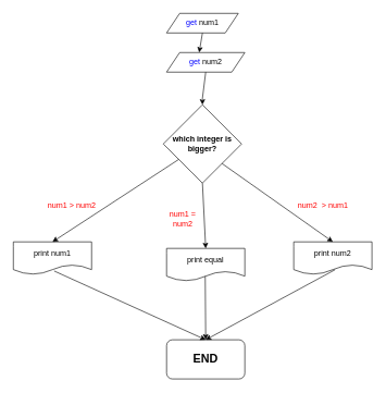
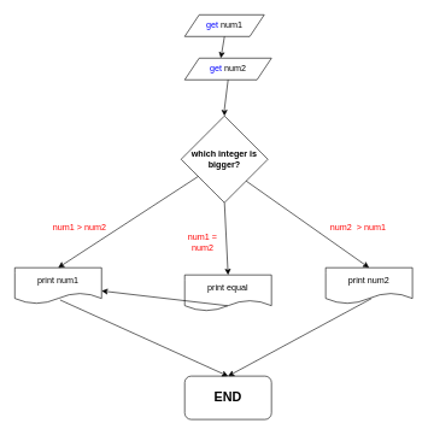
  <mxCell id="0" />
  <mxCell id="1" parent="0" />
  <mxCell id="2" value="&lt;font color=&quot;#0000ff&quot;&gt;get&lt;/font&gt; num1" style="shape=parallelogram;perimeter=parallelogramPerimeter;whiteSpace=wrap;html=1;fixedSize=1;" vertex="1" parent="1"><mxGeometry x="255" y="20" width="110" height="30" as="geometry" /></mxCell>
  <mxCell id="3" value="&lt;font color=&quot;#0000ff&quot;&gt;get&lt;/font&gt; num2" style="shape=parallelogram;perimeter=parallelogramPerimeter;whiteSpace=wrap;html=1;fixedSize=1;" vertex="1" parent="1"><mxGeometry x="255" y="80" width="120" height="30" as="geometry" /></mxCell>
  <mxCell id="4" value="" style="endArrow=classic;html=1;rounded=0;exitX=0.5;exitY=1;exitDx=0;exitDy=0;" edge="1" parent="1" source="2" target="3"><mxGeometry width="50" height="50" relative="1" as="geometry"><mxPoint x="320" y="10" as="sourcePoint" /><mxPoint x="320" y="30" as="targetPoint" /><Array as="points"><mxPoint x="305" y="80" /></Array></mxGeometry></mxCell>
  <mxCell id="5" value="&lt;b&gt;which integer is bigger?&lt;/b&gt;" style="rhombus;whiteSpace=wrap;html=1;" vertex="1" parent="1"><mxGeometry x="250" y="160" width="120" height="120" as="geometry" /></mxCell>
  <mxCell id="6" value="" style="endArrow=classic;html=1;rounded=0;exitX=0.5;exitY=1;exitDx=0;exitDy=0;entryX=0.5;entryY=0;entryDx=0;entryDy=0;" edge="1" parent="1" source="3" target="5"><mxGeometry width="50" height="50" relative="1" as="geometry"><mxPoint x="280" y="160" as="sourcePoint" /><mxPoint x="330" y="110" as="targetPoint" /><Array as="points"><mxPoint x="310" y="150" /></Array></mxGeometry></mxCell>
  <mxCell id="7" value="print num2" style="shape=document;whiteSpace=wrap;html=1;boundedLbl=1;" vertex="1" parent="1"><mxGeometry x="450" y="370" width="120" height="50" as="geometry" /></mxCell>
  <mxCell id="8" value="print num1" style="shape=document;whiteSpace=wrap;html=1;boundedLbl=1;" vertex="1" parent="1"><mxGeometry x="20" y="370" width="120" height="50" as="geometry" /></mxCell>
  <mxCell id="9" value="print equal" style="shape=document;whiteSpace=wrap;html=1;boundedLbl=1;" vertex="1" parent="1"><mxGeometry x="255" y="380" width="120" height="50" as="geometry" /></mxCell>
  <mxCell id="10" value="" style="endArrow=classic;html=1;rounded=0;entryX=0.5;entryY=0;entryDx=0;entryDy=0;" edge="1" parent="1" source="5" target="8"><mxGeometry width="50" height="50" relative="1" as="geometry"><mxPoint x="280" y="320" as="sourcePoint" /><mxPoint x="330" y="270" as="targetPoint" /></mxGeometry></mxCell>
  <mxCell id="11" value="" style="endArrow=classic;html=1;rounded=0;entryX=0.5;entryY=0;entryDx=0;entryDy=0;exitX=1;exitY=1;exitDx=0;exitDy=0;" edge="1" parent="1" source="5" target="7"><mxGeometry width="50" height="50" relative="1" as="geometry"><mxPoint x="280" y="320" as="sourcePoint" /><mxPoint x="330" y="270" as="targetPoint" /></mxGeometry></mxCell>
  <mxCell id="12" value="&lt;font style=&quot;font-size: 18px;&quot;&gt;&lt;b&gt;END&lt;/b&gt;&lt;/font&gt;" style="rounded=1;whiteSpace=wrap;html=1;" vertex="1" parent="1"><mxGeometry x="255" y="520" width="120" height="60" as="geometry" /></mxCell>
- <mxCell id="13" value="" style="endArrow=classic;html=1;rounded=0;entryX=0.5;entryY=0;entryDx=0;entryDy=0;exitX=0.494;exitY=0.853;exitDx=0;exitDy=0;exitPerimeter=0;" edge="1" parent="1" source="9" target="12"><mxGeometry width="50" height="50" relative="1" as="geometry"><mxPoint x="280" y="310" as="sourcePoint" /><mxPoint x="330" y="260" as="targetPoint" /></mxGeometry></mxCell>
+ <mxCell id="13" value="" style="endArrow=classic;html=1;rounded=0;exitX=0.494;exitY=0.853;exitDx=0;exitDy=0;exitPerimeter=0;" edge="1" parent="1" source="9" target="8"><mxGeometry width="50" height="50" relative="1" as="geometry"><mxPoint x="280" y="310" as="sourcePoint" /><mxPoint x="330" y="260" as="targetPoint" /></mxGeometry></mxCell>
  <mxCell id="14" value="" style="endArrow=classic;html=1;rounded=0;exitX=0.522;exitY=0.893;exitDx=0;exitDy=0;exitPerimeter=0;entryX=0.5;entryY=0;entryDx=0;entryDy=0;" edge="1" parent="1" source="8" target="12"><mxGeometry width="50" height="50" relative="1" as="geometry"><mxPoint x="280" y="380" as="sourcePoint" /><mxPoint x="300" y="410" as="targetPoint" /></mxGeometry></mxCell>
  <mxCell id="15" value="" style="endArrow=classic;html=1;rounded=0;entryX=0.5;entryY=0;entryDx=0;entryDy=0;exitX=0.528;exitY=0.853;exitDx=0;exitDy=0;exitPerimeter=0;" edge="1" parent="1" source="7" target="12"><mxGeometry width="50" height="50" relative="1" as="geometry"><mxPoint x="280" y="380" as="sourcePoint" /><mxPoint x="330" y="330" as="targetPoint" /></mxGeometry></mxCell>
  <mxCell id="16" value="&lt;font color=&quot;#ff0000&quot;&gt;num1 &amp;gt; num2&lt;/font&gt;" style="text;html=1;align=center;verticalAlign=middle;whiteSpace=wrap;rounded=0;" vertex="1" parent="1"><mxGeometry x="50" y="300" width="120" height="30" as="geometry" /></mxCell>
  <mxCell id="17" value="&lt;font color=&quot;#ff0000&quot;&gt;num2&amp;nbsp; &amp;gt; num1&lt;/font&gt;" style="text;html=1;align=center;verticalAlign=middle;whiteSpace=wrap;rounded=0;" vertex="1" parent="1"><mxGeometry x="440" y="310" width="110" height="10" as="geometry" /></mxCell>
  <mxCell id="18" value="" style="endArrow=classic;html=1;rounded=0;entryX=0.5;entryY=0;entryDx=0;entryDy=0;exitX=0.5;exitY=1;exitDx=0;exitDy=0;" edge="1" parent="1" source="5" target="9"><mxGeometry width="50" height="50" relative="1" as="geometry"><mxPoint x="310" y="280" as="sourcePoint" /><mxPoint x="315" y="380" as="targetPoint" /></mxGeometry></mxCell>
  <mxCell id="19" value="&lt;font color=&quot;#ff0000&quot;&gt;num1 = num2&lt;/font&gt;" style="text;html=1;align=center;verticalAlign=middle;whiteSpace=wrap;rounded=0;" vertex="1" parent="1"><mxGeometry x="250" y="320" width="60" height="30" as="geometry" /></mxCell>
